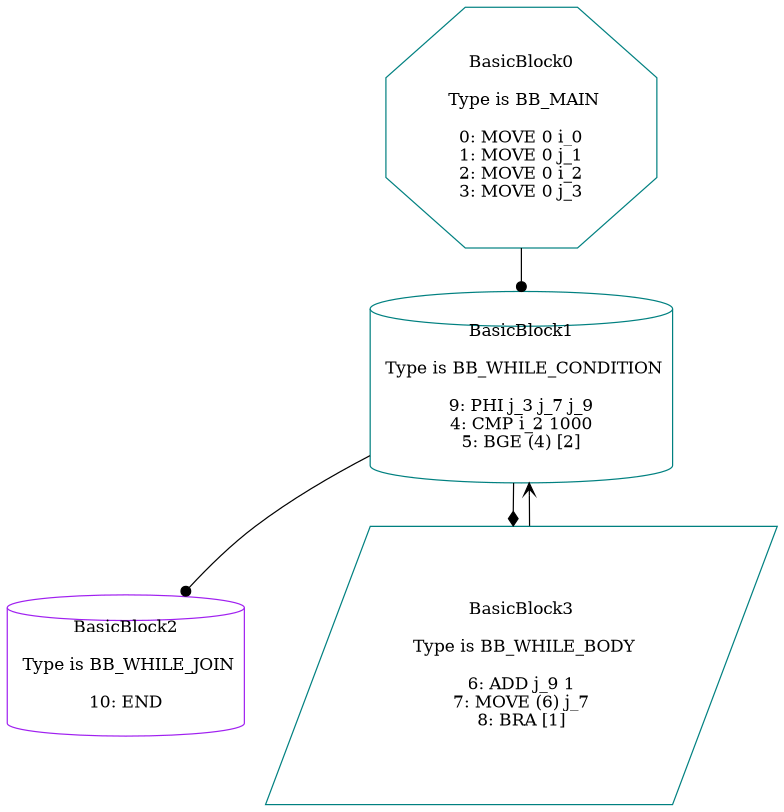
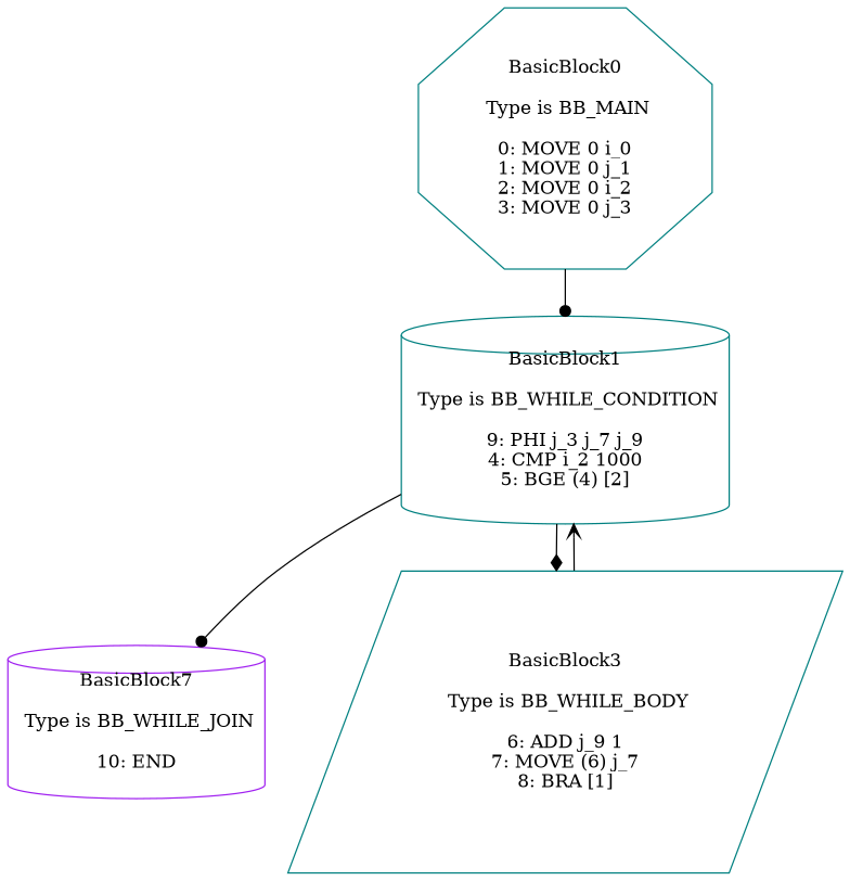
  digraph {
    node [shape=cylinder color=teal]
    edge [arrowhead=dot]
    n1 [label="BasicBlock0\n\n Type is BB_MAIN\n\n0: MOVE 0 i_0\n1: MOVE 0 j_1\n2: MOVE 0 i_2\n3: MOVE 0 j_3\n" shape=octagon]
    n2 [label="BasicBlock1\n\n Type is BB_WHILE_CONDITION\n\n9: PHI j_3 j_7 j_9\n4: CMP i_2 1000\n5: BGE (4) [2]\n"]
-   n3 [label="BasicBlock2\n\n Type is BB_WHILE_JOIN\n\n10: END\n" color=purple]
+   n3 [label="BasicBlock7\n\n Type is BB_WHILE_JOIN\n\n10: END\n" color=purple]
    n4 [label="BasicBlock3\n\n Type is BB_WHILE_BODY\n\n6: ADD j_9 1\n7: MOVE (6) j_7\n8: BRA [1]\n" shape=parallelogram]
    n1 -> n2
    n2 -> n3
    n2 -> n4 [arrowhead=diamond]
    n4 -> n2 [arrowhead=vee]
  }
